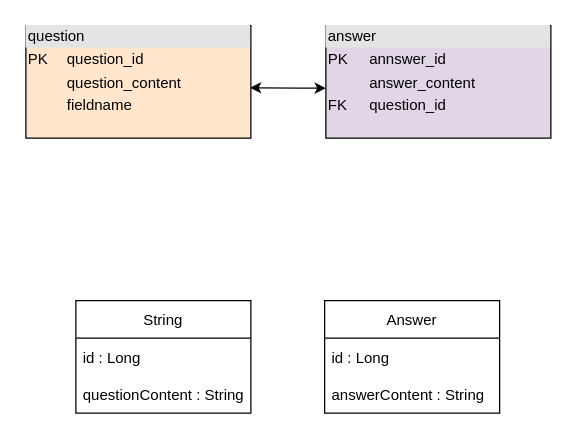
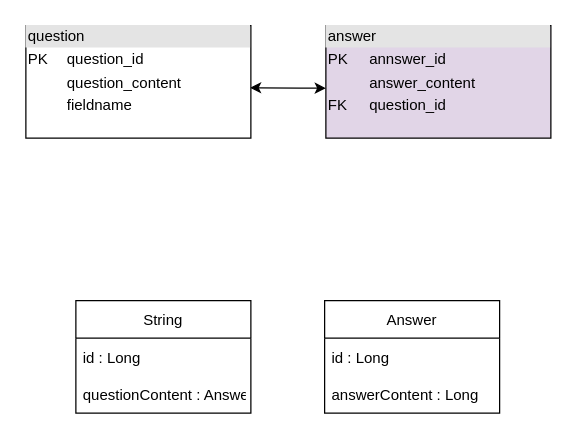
  <mxCell id="0" />
  <mxCell id="1" parent="0" />
  <mxCell id="2" value="String" style="swimlane;fontStyle=0;childLayout=stackLayout;horizontal=1;startSize=30;horizontalStack=0;resizeParent=1;resizeParentMax=0;resizeLast=0;collapsible=1;marginBottom=0;" vertex="1" parent="1"><mxGeometry x="60" y="240" width="140" height="90" as="geometry" /></mxCell>
  <mxCell id="3" value="id : Long" style="text;strokeColor=none;fillColor=none;align=left;verticalAlign=middle;spacingLeft=4;spacingRight=4;overflow=hidden;points=[[0,0.5],[1,0.5]];portConstraint=eastwest;rotatable=0;" vertex="1" parent="2"><mxGeometry y="30" width="140" height="30" as="geometry" /></mxCell>
- <mxCell id="4" value="questionContent : String" style="text;strokeColor=none;fillColor=none;align=left;verticalAlign=middle;spacingLeft=4;spacingRight=4;overflow=hidden;points=[[0,0.5],[1,0.5]];portConstraint=eastwest;rotatable=0;" vertex="1" parent="2"><mxGeometry y="60" width="140" height="30" as="geometry" /></mxCell>
+ <mxCell id="4" value="questionContent : Answer" style="text;strokeColor=none;fillColor=none;align=left;verticalAlign=middle;spacingLeft=4;spacingRight=4;overflow=hidden;points=[[0,0.5],[1,0.5]];portConstraint=eastwest;rotatable=0;" vertex="1" parent="2"><mxGeometry y="60" width="140" height="30" as="geometry" /></mxCell>
  <mxCell id="5" value="Answer" style="swimlane;fontStyle=0;childLayout=stackLayout;horizontal=1;startSize=30;horizontalStack=0;resizeParent=1;resizeParentMax=0;resizeLast=0;collapsible=1;marginBottom=0;" vertex="1" parent="1"><mxGeometry x="259" y="240" width="140" height="90" as="geometry" /></mxCell>
  <mxCell id="6" value="id : Long" style="text;strokeColor=none;fillColor=none;align=left;verticalAlign=middle;spacingLeft=4;spacingRight=4;overflow=hidden;points=[[0,0.5],[1,0.5]];portConstraint=eastwest;rotatable=0;" vertex="1" parent="5"><mxGeometry y="30" width="140" height="30" as="geometry" /></mxCell>
- <mxCell id="7" value="answerContent : String" style="text;strokeColor=none;fillColor=none;align=left;verticalAlign=middle;spacingLeft=4;spacingRight=4;overflow=hidden;points=[[0,0.5],[1,0.5]];portConstraint=eastwest;rotatable=0;" vertex="1" parent="5"><mxGeometry y="60" width="140" height="30" as="geometry" /></mxCell>
+ <mxCell id="7" value="answerContent : Long" style="text;strokeColor=none;fillColor=none;align=left;verticalAlign=middle;spacingLeft=4;spacingRight=4;overflow=hidden;points=[[0,0.5],[1,0.5]];portConstraint=eastwest;rotatable=0;" vertex="1" parent="5"><mxGeometry y="60" width="140" height="30" as="geometry" /></mxCell>
  <mxCell id="8" value="" style="endArrow=classic;startArrow=classic;html=1;rounded=0;exitX=0.995;exitY=-0.144;exitDx=0;exitDy=0;exitPerimeter=0;" edge="1" parent="1"><mxGeometry width="50" height="50" relative="1" as="geometry"><mxPoint x="199.3" y="69.68" as="sourcePoint" /><mxPoint x="260" y="70" as="targetPoint" /><Array as="points"><mxPoint x="240" y="70" /></Array></mxGeometry></mxCell>
- <mxCell id="9" value="&lt;div style=&quot;box-sizing:border-box;width:100%;background:#e4e4e4;padding:2px;&quot;&gt;question&lt;/div&gt;&lt;table style=&quot;width:100%;font-size:1em;&quot; cellpadding=&quot;2&quot; cellspacing=&quot;0&quot;&gt;&lt;tbody&gt;&lt;tr&gt;&lt;td&gt;PK&lt;/td&gt;&lt;td&gt;question_id&lt;/td&gt;&lt;/tr&gt;&lt;tr&gt;&lt;td&gt;&lt;br&gt;&lt;/td&gt;&lt;td&gt;question_content&lt;/td&gt;&lt;/tr&gt;&lt;tr&gt;&lt;td&gt;&lt;/td&gt;&lt;td&gt;fieldname&lt;/td&gt;&lt;/tr&gt;&lt;/tbody&gt;&lt;/table&gt;" style="verticalAlign=top;align=left;overflow=fill;html=1;fillColor=#ffe6cc;" vertex="1" parent="1"><mxGeometry x="20" y="20" width="180" height="90" as="geometry" /></mxCell>
+ <mxCell id="9" value="&lt;div style=&quot;box-sizing:border-box;width:100%;background:#e4e4e4;padding:2px;&quot;&gt;question&lt;/div&gt;&lt;table style=&quot;width:100%;font-size:1em;&quot; cellpadding=&quot;2&quot; cellspacing=&quot;0&quot;&gt;&lt;tbody&gt;&lt;tr&gt;&lt;td&gt;PK&lt;/td&gt;&lt;td&gt;question_id&lt;/td&gt;&lt;/tr&gt;&lt;tr&gt;&lt;td&gt;&lt;br&gt;&lt;/td&gt;&lt;td&gt;question_content&lt;/td&gt;&lt;/tr&gt;&lt;tr&gt;&lt;td&gt;&lt;/td&gt;&lt;td&gt;fieldname&lt;/td&gt;&lt;/tr&gt;&lt;/tbody&gt;&lt;/table&gt;" style="verticalAlign=top;align=left;overflow=fill;html=1;" vertex="1" parent="1"><mxGeometry x="20" y="20" width="180" height="90" as="geometry" /></mxCell>
  <mxCell id="10" value="&lt;div style=&quot;box-sizing:border-box;width:100%;background:#e4e4e4;padding:2px;&quot;&gt;answer&lt;/div&gt;&lt;table style=&quot;width:100%;font-size:1em;&quot; cellpadding=&quot;2&quot; cellspacing=&quot;0&quot;&gt;&lt;tbody&gt;&lt;tr&gt;&lt;td&gt;PK&lt;/td&gt;&lt;td&gt;annswer_id&lt;/td&gt;&lt;/tr&gt;&lt;tr&gt;&lt;td&gt;&lt;br&gt;&lt;/td&gt;&lt;td&gt;answer_content&lt;/td&gt;&lt;/tr&gt;&lt;tr&gt;&lt;td&gt;FK&lt;/td&gt;&lt;td&gt;question_id&lt;/td&gt;&lt;/tr&gt;&lt;/tbody&gt;&lt;/table&gt;" style="verticalAlign=top;align=left;overflow=fill;html=1;fillColor=#e1d5e7;" vertex="1" parent="1"><mxGeometry x="260" y="20" width="180" height="90" as="geometry" /></mxCell>
